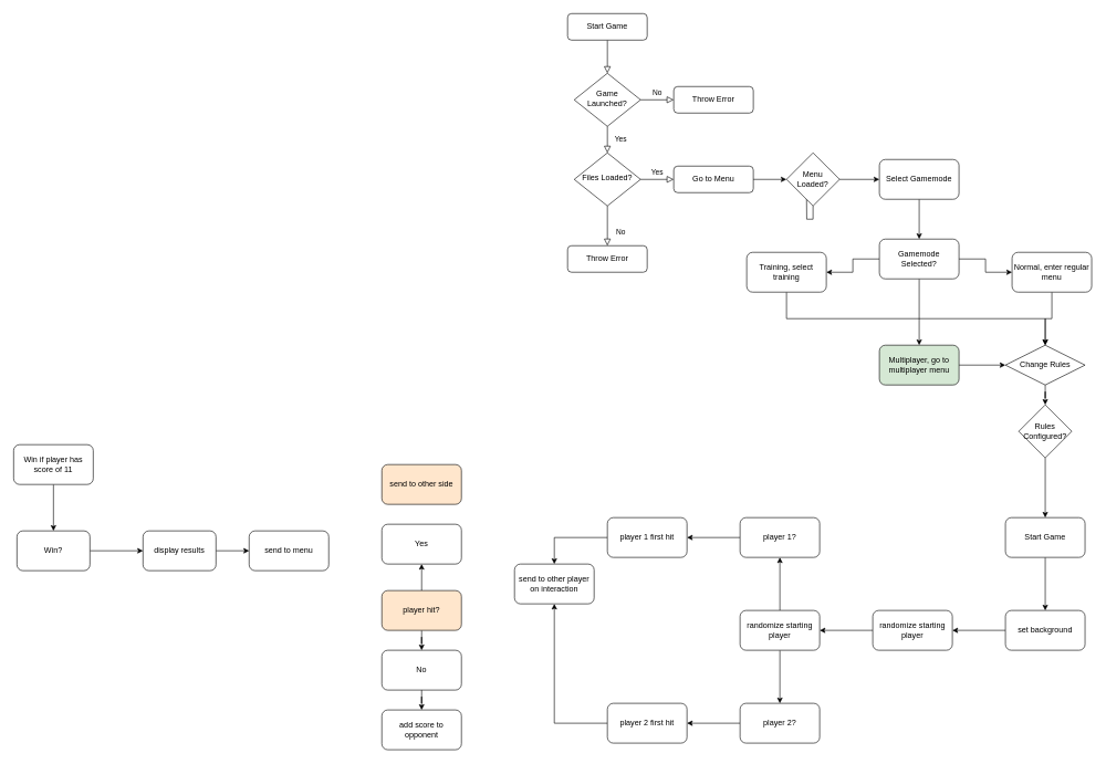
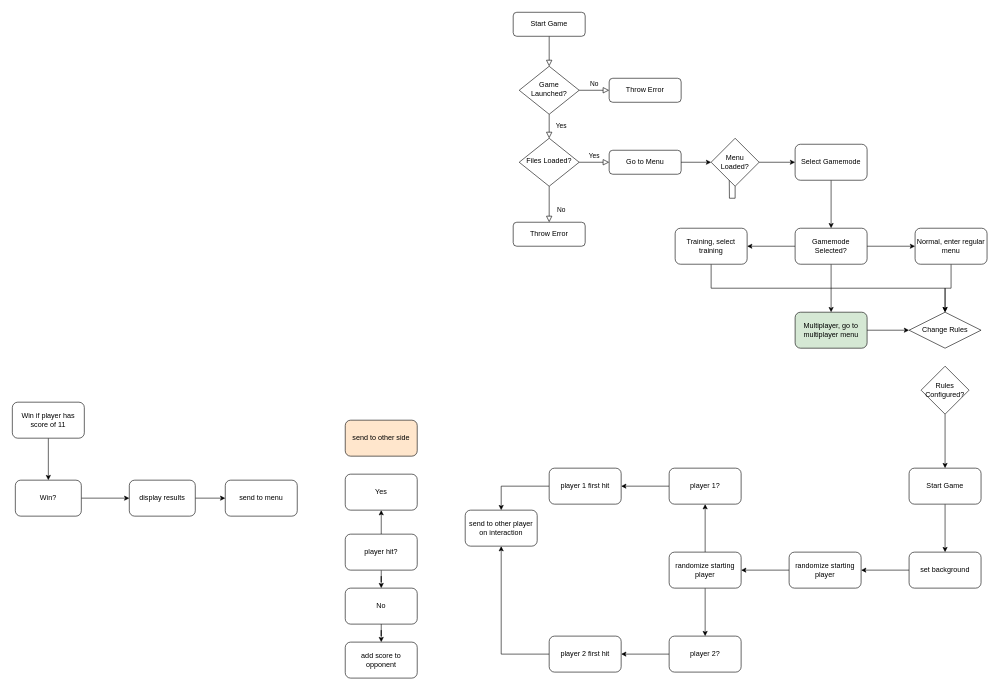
  <mxCell id="0" />
  <mxCell id="1" parent="0" />
  <mxCell id="2" value="" style="rounded=0;html=1;jettySize=auto;orthogonalLoop=1;fontSize=11;endArrow=block;endFill=0;endSize=8;strokeWidth=1;shadow=0;labelBackgroundColor=none;edgeStyle=orthogonalEdgeStyle;" parent="1" source="3" target="6" edge="1"><mxGeometry relative="1" as="geometry" /></mxCell>
  <mxCell id="3" value="Start Game" style="rounded=1;whiteSpace=wrap;html=1;fontSize=12;glass=0;strokeWidth=1;shadow=0;" parent="1" vertex="1"><mxGeometry x="855" y="20" width="120" height="40" as="geometry" /></mxCell>
  <mxCell id="4" value="Yes" style="rounded=0;html=1;jettySize=auto;orthogonalLoop=1;fontSize=11;endArrow=block;endFill=0;endSize=8;strokeWidth=1;shadow=0;labelBackgroundColor=none;edgeStyle=orthogonalEdgeStyle;" parent="1" source="6" target="10" edge="1"><mxGeometry y="20" relative="1" as="geometry"><mxPoint as="offset" /></mxGeometry></mxCell>
  <mxCell id="5" value="No" style="edgeStyle=orthogonalEdgeStyle;rounded=0;html=1;jettySize=auto;orthogonalLoop=1;fontSize=11;endArrow=block;endFill=0;endSize=8;strokeWidth=1;shadow=0;labelBackgroundColor=none;" parent="1" source="6" target="7" edge="1"><mxGeometry y="10" relative="1" as="geometry"><mxPoint as="offset" /></mxGeometry></mxCell>
  <mxCell id="6" value="Game Launched?" style="rhombus;whiteSpace=wrap;html=1;shadow=0;fontFamily=Helvetica;fontSize=12;align=center;strokeWidth=1;spacing=6;spacingTop=-4;" parent="1" vertex="1"><mxGeometry x="865" y="110" width="100" height="80" as="geometry" /></mxCell>
  <mxCell id="7" value="Throw Error" style="rounded=1;whiteSpace=wrap;html=1;fontSize=12;glass=0;strokeWidth=1;shadow=0;" parent="1" vertex="1"><mxGeometry x="1015" y="130" width="120" height="40" as="geometry" /></mxCell>
  <mxCell id="8" value="No" style="rounded=0;html=1;jettySize=auto;orthogonalLoop=1;fontSize=11;endArrow=block;endFill=0;endSize=8;strokeWidth=1;shadow=0;labelBackgroundColor=none;edgeStyle=orthogonalEdgeStyle;" parent="1" source="10" target="11" edge="1"><mxGeometry x="0.333" y="20" relative="1" as="geometry"><mxPoint as="offset" /></mxGeometry></mxCell>
  <mxCell id="9" value="Yes" style="edgeStyle=orthogonalEdgeStyle;rounded=0;html=1;jettySize=auto;orthogonalLoop=1;fontSize=11;endArrow=block;endFill=0;endSize=8;strokeWidth=1;shadow=0;labelBackgroundColor=none;" parent="1" source="10" target="13" edge="1"><mxGeometry y="10" relative="1" as="geometry"><mxPoint as="offset" /></mxGeometry></mxCell>
  <mxCell id="10" value="Files Loaded?" style="rhombus;whiteSpace=wrap;html=1;shadow=0;fontFamily=Helvetica;fontSize=12;align=center;strokeWidth=1;spacing=6;spacingTop=-4;" parent="1" vertex="1"><mxGeometry x="865" y="230" width="100" height="80" as="geometry" /></mxCell>
  <mxCell id="11" value="Throw Error" style="rounded=1;whiteSpace=wrap;html=1;fontSize=12;glass=0;strokeWidth=1;shadow=0;" parent="1" vertex="1"><mxGeometry x="855" y="370" width="120" height="40" as="geometry" /></mxCell>
  <mxCell id="12" value="" style="edgeStyle=orthogonalEdgeStyle;rounded=0;orthogonalLoop=1;jettySize=auto;html=1;" parent="1" source="16" edge="1"><mxGeometry relative="1" as="geometry"><mxPoint x="1215" y="270" as="targetPoint" /></mxGeometry></mxCell>
  <mxCell id="13" value="Go to Menu" style="rounded=1;whiteSpace=wrap;html=1;fontSize=12;glass=0;strokeWidth=1;shadow=0;" parent="1" vertex="1"><mxGeometry x="1015" y="250" width="120" height="40" as="geometry" /></mxCell>
  <mxCell id="14" value="" style="edgeStyle=orthogonalEdgeStyle;rounded=0;orthogonalLoop=1;jettySize=auto;html=1;" parent="1" source="13" target="16" edge="1"><mxGeometry relative="1" as="geometry"><mxPoint x="1135" y="270" as="sourcePoint" /><mxPoint x="1215" y="270" as="targetPoint" /></mxGeometry></mxCell>
  <mxCell id="15" value="" style="edgeStyle=orthogonalEdgeStyle;rounded=0;orthogonalLoop=1;jettySize=auto;html=1;" parent="1" source="16" target="18" edge="1"><mxGeometry relative="1" as="geometry" /></mxCell>
  <mxCell id="16" value="Menu Loaded?" style="rhombus;whiteSpace=wrap;html=1;" parent="1" vertex="1"><mxGeometry x="1185" y="230" width="80" height="80" as="geometry" /></mxCell>
  <mxCell id="17" value="" style="edgeStyle=orthogonalEdgeStyle;rounded=0;orthogonalLoop=1;jettySize=auto;html=1;" parent="1" source="18" target="22" edge="1"><mxGeometry relative="1" as="geometry" /></mxCell>
  <mxCell id="18" value="Select Gamemode" style="rounded=1;whiteSpace=wrap;html=1;" parent="1" vertex="1"><mxGeometry x="1325" y="240" width="120" height="60" as="geometry" /></mxCell>
  <mxCell id="19" value="" style="edgeStyle=orthogonalEdgeStyle;rounded=0;orthogonalLoop=1;jettySize=auto;html=1;" parent="1" source="22" target="24" edge="1"><mxGeometry relative="1" as="geometry" /></mxCell>
  <mxCell id="20" value="" style="edgeStyle=orthogonalEdgeStyle;rounded=0;orthogonalLoop=1;jettySize=auto;html=1;" parent="1" source="22" target="26" edge="1"><mxGeometry relative="1" as="geometry" /></mxCell>
  <mxCell id="21" value="" style="edgeStyle=orthogonalEdgeStyle;rounded=0;orthogonalLoop=1;jettySize=auto;html=1;" parent="1" source="22" target="28" edge="1"><mxGeometry relative="1" as="geometry" /></mxCell>
- <mxCell id="22" value="Gamemode Selected?" style="rounded=1;whiteSpace=wrap;html=1;" parent="1" vertex="1"><mxGeometry x="1325" y="360" width="120" height="60" as="geometry" /></mxCell>
+ <mxCell id="22" value="Gamemode Selected?" style="rounded=1;whiteSpace=wrap;html=1;" parent="1" vertex="1"><mxGeometry x="1325" y="380" width="120" height="60" as="geometry" /></mxCell>
  <mxCell id="23" value="" style="edgeStyle=orthogonalEdgeStyle;rounded=0;orthogonalLoop=1;jettySize=auto;html=1;" parent="1" source="24" target="30" edge="1"><mxGeometry relative="1" as="geometry" /></mxCell>
  <mxCell id="24" value="Normal, enter regular menu" style="rounded=1;whiteSpace=wrap;html=1;" parent="1" vertex="1"><mxGeometry x="1525" y="380" width="120" height="60" as="geometry" /></mxCell>
  <mxCell id="25" value="" style="edgeStyle=orthogonalEdgeStyle;rounded=0;orthogonalLoop=1;jettySize=auto;html=1;" parent="1" source="26" target="30" edge="1"><mxGeometry relative="1" as="geometry"><mxPoint x="1215" y="510" as="targetPoint" /><Array as="points"><mxPoint x="1185" y="480" /><mxPoint x="1575" y="480" /></Array></mxGeometry></mxCell>
  <mxCell id="26" value="Training, select training" style="rounded=1;whiteSpace=wrap;html=1;" parent="1" vertex="1"><mxGeometry x="1125" y="380" width="120" height="60" as="geometry" /></mxCell>
  <mxCell id="27" value="" style="edgeStyle=orthogonalEdgeStyle;rounded=0;orthogonalLoop=1;jettySize=auto;html=1;" parent="1" source="28" target="30" edge="1"><mxGeometry relative="1" as="geometry" /></mxCell>
  <mxCell id="28" value="Multiplayer, go to multiplayer menu" style="rounded=1;whiteSpace=wrap;html=1;fillColor=#d5e8d4;" parent="1" vertex="1"><mxGeometry x="1325" y="520" width="120" height="60" as="geometry" /></mxCell>
- <mxCell id="29" value="" style="edgeStyle=orthogonalEdgeStyle;rounded=0;orthogonalLoop=1;jettySize=auto;html=1;" edge="1" parent="1" source="30" target="32"><mxGeometry relative="1" as="geometry" /></mxCell>
  <mxCell id="30" value="Change Rules" style="rhombus;whiteSpace=wrap;html=1;" parent="1" vertex="1"><mxGeometry x="1515" y="520" width="120" height="60" as="geometry" /></mxCell>
  <mxCell id="31" value="" style="edgeStyle=orthogonalEdgeStyle;rounded=0;orthogonalLoop=1;jettySize=auto;html=1;" parent="1" source="32" target="34" edge="1"><mxGeometry relative="1" as="geometry" /></mxCell>
  <mxCell id="32" value="Rules Configured?" style="rhombus;whiteSpace=wrap;html=1;" parent="1" vertex="1"><mxGeometry x="1535" y="610" width="80" height="80" as="geometry" /></mxCell>
  <mxCell id="33" value="" style="edgeStyle=orthogonalEdgeStyle;rounded=0;orthogonalLoop=1;jettySize=auto;html=1;" parent="1" source="34" target="36" edge="1"><mxGeometry relative="1" as="geometry" /></mxCell>
  <mxCell id="34" value="Start Game" style="rounded=1;whiteSpace=wrap;html=1;" parent="1" vertex="1"><mxGeometry x="1515" y="780" width="120" height="60" as="geometry" /></mxCell>
  <mxCell id="35" value="" style="edgeStyle=orthogonalEdgeStyle;rounded=0;orthogonalLoop=1;jettySize=auto;html=1;" parent="1" source="36" target="38" edge="1"><mxGeometry relative="1" as="geometry" /></mxCell>
  <mxCell id="36" value="set background" style="rounded=1;whiteSpace=wrap;html=1;" parent="1" vertex="1"><mxGeometry x="1515" y="920" width="120" height="60" as="geometry" /></mxCell>
  <mxCell id="37" value="" style="edgeStyle=orthogonalEdgeStyle;rounded=0;orthogonalLoop=1;jettySize=auto;html=1;" parent="1" source="38" target="41" edge="1"><mxGeometry relative="1" as="geometry" /></mxCell>
  <mxCell id="38" value="randomize starting player" style="rounded=1;whiteSpace=wrap;html=1;" parent="1" vertex="1"><mxGeometry x="1315" y="920" width="120" height="60" as="geometry" /></mxCell>
  <mxCell id="39" value="" style="edgeStyle=orthogonalEdgeStyle;rounded=0;orthogonalLoop=1;jettySize=auto;html=1;" parent="1" source="41" target="43" edge="1"><mxGeometry relative="1" as="geometry" /></mxCell>
  <mxCell id="40" value="" style="edgeStyle=orthogonalEdgeStyle;rounded=0;orthogonalLoop=1;jettySize=auto;html=1;" parent="1" source="41" target="45" edge="1"><mxGeometry relative="1" as="geometry" /></mxCell>
  <mxCell id="41" value="randomize starting player" style="rounded=1;whiteSpace=wrap;html=1;" parent="1" vertex="1"><mxGeometry x="1115" y="920" width="120" height="60" as="geometry" /></mxCell>
  <mxCell id="42" value="" style="edgeStyle=orthogonalEdgeStyle;rounded=0;orthogonalLoop=1;jettySize=auto;html=1;" parent="1" source="43" target="47" edge="1"><mxGeometry relative="1" as="geometry" /></mxCell>
  <mxCell id="43" value="player 1?" style="rounded=1;whiteSpace=wrap;html=1;" parent="1" vertex="1"><mxGeometry x="1115" y="780" width="120" height="60" as="geometry" /></mxCell>
  <mxCell id="44" value="" style="edgeStyle=orthogonalEdgeStyle;rounded=0;orthogonalLoop=1;jettySize=auto;html=1;" parent="1" source="45" target="49" edge="1"><mxGeometry relative="1" as="geometry" /></mxCell>
  <mxCell id="45" value="player 2?" style="rounded=1;whiteSpace=wrap;html=1;" parent="1" vertex="1"><mxGeometry x="1115" y="1060" width="120" height="60" as="geometry" /></mxCell>
  <mxCell id="46" style="edgeStyle=orthogonalEdgeStyle;rounded=0;orthogonalLoop=1;jettySize=auto;html=1;entryX=0.5;entryY=0;entryDx=0;entryDy=0;" parent="1" source="47" target="50" edge="1"><mxGeometry relative="1" as="geometry" /></mxCell>
  <mxCell id="47" value="player 1 first hit" style="rounded=1;whiteSpace=wrap;html=1;" parent="1" vertex="1"><mxGeometry x="915" y="780" width="120" height="60" as="geometry" /></mxCell>
  <mxCell id="48" style="edgeStyle=orthogonalEdgeStyle;rounded=0;orthogonalLoop=1;jettySize=auto;html=1;" parent="1" source="49" target="50" edge="1"><mxGeometry relative="1" as="geometry" /></mxCell>
  <mxCell id="49" value="player 2 first hit" style="rounded=1;whiteSpace=wrap;html=1;" parent="1" vertex="1"><mxGeometry x="915" y="1060" width="120" height="60" as="geometry" /></mxCell>
  <mxCell id="50" value="send to other player on interaction" style="rounded=1;whiteSpace=wrap;html=1;" parent="1" vertex="1"><mxGeometry x="775" y="850" width="120" height="60" as="geometry" /></mxCell>
  <mxCell id="51" value="" style="edgeStyle=orthogonalEdgeStyle;rounded=0;orthogonalLoop=1;jettySize=auto;html=1;" edge="1" parent="1" source="53" target="54"><mxGeometry relative="1" as="geometry" /></mxCell>
  <mxCell id="52" value="" style="edgeStyle=orthogonalEdgeStyle;rounded=0;orthogonalLoop=1;jettySize=auto;html=1;" edge="1" parent="1" source="53" target="56"><mxGeometry relative="1" as="geometry" /></mxCell>
- <mxCell id="53" value="player hit?" style="rounded=1;whiteSpace=wrap;html=1;fillColor=#ffe6cc;" parent="1" vertex="1"><mxGeometry x="575" y="890" width="120" height="60" as="geometry" /></mxCell>
+ <mxCell id="53" value="player hit?" style="rounded=1;whiteSpace=wrap;html=1;" parent="1" vertex="1"><mxGeometry x="575" y="890" width="120" height="60" as="geometry" /></mxCell>
  <mxCell id="54" value="Yes" style="rounded=1;whiteSpace=wrap;html=1;" parent="1" vertex="1"><mxGeometry x="575" y="790" width="120" height="60" as="geometry" /></mxCell>
  <mxCell id="55" value="" style="edgeStyle=orthogonalEdgeStyle;rounded=0;orthogonalLoop=1;jettySize=auto;html=1;" edge="1" parent="1" source="56" target="58"><mxGeometry relative="1" as="geometry" /></mxCell>
  <mxCell id="56" value="No" style="rounded=1;whiteSpace=wrap;html=1;" parent="1" vertex="1"><mxGeometry x="575" y="980" width="120" height="60" as="geometry" /></mxCell>
  <mxCell id="57" value="send to other side" style="rounded=1;whiteSpace=wrap;html=1;fillColor=#ffe6cc;" parent="1" vertex="1"><mxGeometry x="575" y="700" width="120" height="60" as="geometry" /></mxCell>
  <mxCell id="58" value="add score to opponent" style="rounded=1;whiteSpace=wrap;html=1;" parent="1" vertex="1"><mxGeometry x="575" y="1070" width="120" height="60" as="geometry" /></mxCell>
  <mxCell id="59" value="" style="edgeStyle=orthogonalEdgeStyle;rounded=0;orthogonalLoop=1;jettySize=auto;html=1;" parent="1" source="60" target="62" edge="1"><mxGeometry relative="1" as="geometry" /></mxCell>
  <mxCell id="60" value="Win?" style="rounded=1;whiteSpace=wrap;html=1;" parent="1" vertex="1"><mxGeometry x="25" y="800" width="110" height="60" as="geometry" /></mxCell>
  <mxCell id="61" value="" style="edgeStyle=orthogonalEdgeStyle;rounded=0;orthogonalLoop=1;jettySize=auto;html=1;" parent="1" source="62" target="63" edge="1"><mxGeometry relative="1" as="geometry" /></mxCell>
  <mxCell id="62" value="display results" style="rounded=1;whiteSpace=wrap;html=1;" parent="1" vertex="1"><mxGeometry x="215" y="800" width="110" height="60" as="geometry" /></mxCell>
  <mxCell id="63" value="send to menu" style="rounded=1;whiteSpace=wrap;html=1;" parent="1" vertex="1"><mxGeometry x="375" y="800" width="120" height="60" as="geometry" /></mxCell>
  <mxCell id="64" value="" style="edgeStyle=orthogonalEdgeStyle;rounded=0;orthogonalLoop=1;jettySize=auto;html=1;" parent="1" source="65" target="60" edge="1"><mxGeometry relative="1" as="geometry" /></mxCell>
  <mxCell id="65" value="Win if player has score of 11" style="rounded=1;whiteSpace=wrap;html=1;" parent="1" vertex="1"><mxGeometry x="20" y="670" width="120" height="60" as="geometry" /></mxCell>
